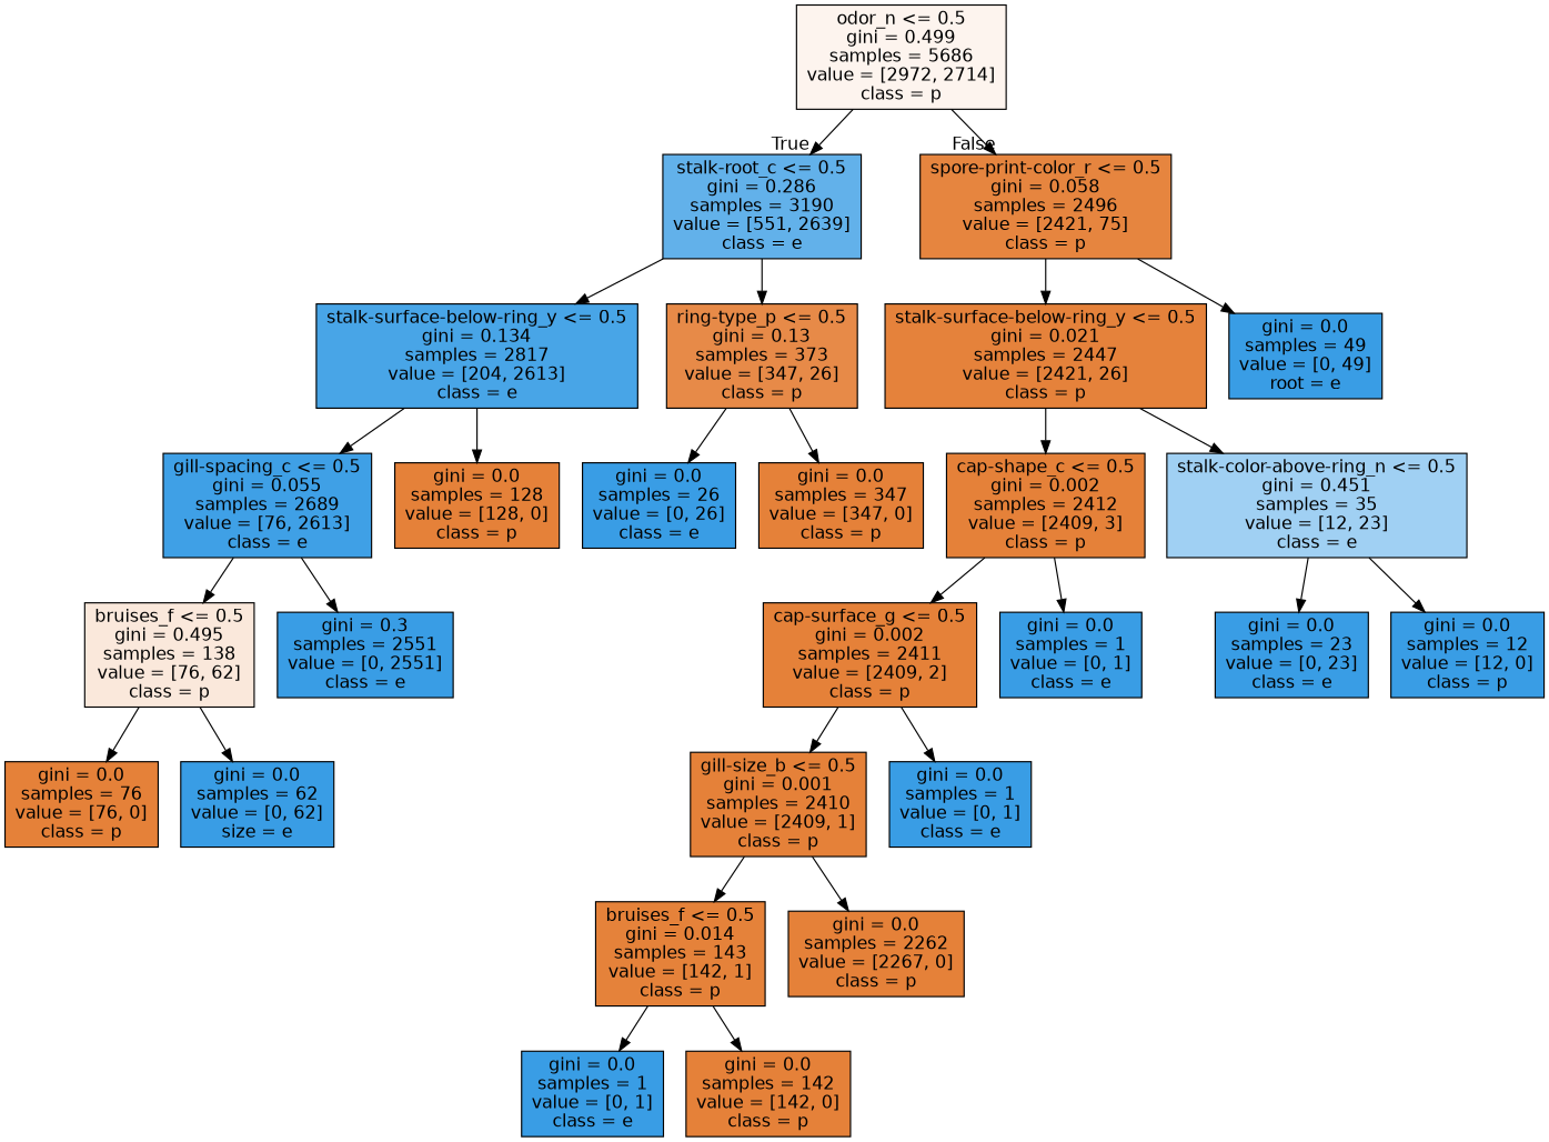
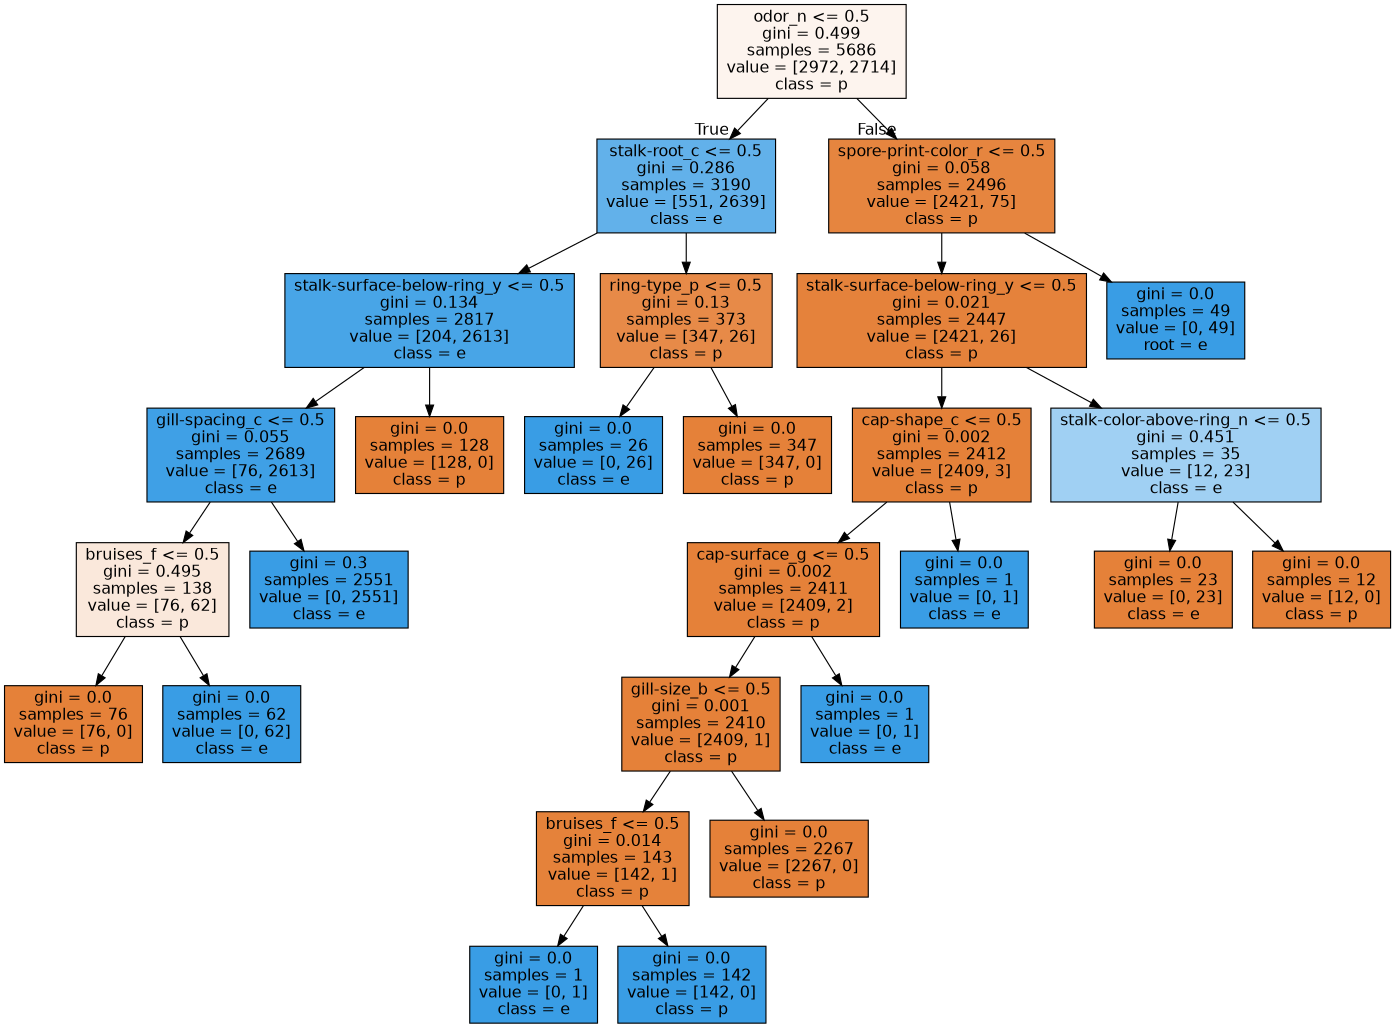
  digraph {
    node [color=black fillcolor="#e58139" fontname=helvetica shape=box style=filled]
    edge [fontname=helvetica]
    n1 [fillcolor="#fdf4ee" label="odor_n <= 0.5\ngini = 0.499\nsamples = 5686\nvalue = [2972, 2714]\nclass = p"]
    n2 [fillcolor="#62b1ea" label="stalk-root_c <= 0.5\ngini = 0.286\nsamples = 3190\nvalue = [551, 2639]\nclass = e"]
    n3 [fillcolor="#e6853f" label="spore-print-color_r <= 0.5\ngini = 0.058\nsamples = 2496\nvalue = [2421, 75]\nclass = p"]
    n4 [fillcolor="#48a5e7" label="stalk-surface-below-ring_y <= 0.5\ngini = 0.134\nsamples = 2817\nvalue = [204, 2613]\nclass = e"]
    n5 [fillcolor="#e78a48" label="ring-type_p <= 0.5\ngini = 0.13\nsamples = 373\nvalue = [347, 26]\nclass = p"]
    n6 [fillcolor="#e5823b" label="stalk-surface-below-ring_y <= 0.5\ngini = 0.021\nsamples = 2447\nvalue = [2421, 26]\nclass = p"]
    n7 [fillcolor="#399de5" label="gini = 0.0\nsamples = 49\nvalue = [0, 49]\nroot = e"]
    n8 [fillcolor="#3fa0e6" label="gill-spacing_c <= 0.5\ngini = 0.055\nsamples = 2689\nvalue = [76, 2613]\nclass = e"]
    n9 [label="gini = 0.0\nsamples = 128\nvalue = [128, 0]\nclass = p"]
    n10 [fillcolor="#399de5" label="gini = 0.0\nsamples = 26\nvalue = [0, 26]\nclass = e"]
    n11 [label="gini = 0.0\nsamples = 347\nvalue = [347, 0]\nclass = p"]
    n12 [fillcolor="#fae8db" label="bruises_f <= 0.5\ngini = 0.495\nsamples = 138\nvalue = [76, 62]\nclass = p"]
    n13 [fillcolor="#399de5" label="gini = 0.3\nsamples = 2551\nvalue = [0, 2551]\nclass = e"]
    n14 [label="gini = 0.0\nsamples = 76\nvalue = [76, 0]\nclass = p"]
-   n15 [fillcolor="#399de5" label="gini = 0.0\nsamples = 62\nvalue = [0, 62]\nsize = e"]
+   n15 [fillcolor="#399de5" label="gini = 0.0\nsamples = 62\nvalue = [0, 62]\nclass = e"]
    n16 [label="cap-shape_c <= 0.5\ngini = 0.002\nsamples = 2412\nvalue = [2409, 3]\nclass = p"]
    n17 [fillcolor="#a0d0f3" label="stalk-color-above-ring_n <= 0.5\ngini = 0.451\nsamples = 35\nvalue = [12, 23]\nclass = e"]
    n18 [label="cap-surface_g <= 0.5\ngini = 0.002\nsamples = 2411\nvalue = [2409, 2]\nclass = p"]
    n19 [fillcolor="#399de5" label="gini = 0.0\nsamples = 1\nvalue = [0, 1]\nclass = e"]
-   n20 [fillcolor="#399de5" label="gini = 0.0\nsamples = 23\nvalue = [0, 23]\nclass = e"]
-   n21 [fillcolor="#399de5" label="gini = 0.0\nsamples = 12\nvalue = [12, 0]\nclass = p"]
+   n20 [label="gini = 0.0\nsamples = 23\nvalue = [0, 23]\nclass = e"]
+   n21 [label="gini = 0.0\nsamples = 12\nvalue = [12, 0]\nclass = p"]
    n22 [label="gill-size_b <= 0.5\ngini = 0.001\nsamples = 2410\nvalue = [2409, 1]\nclass = p"]
    n23 [fillcolor="#399de5" label="gini = 0.0\nsamples = 1\nvalue = [0, 1]\nclass = e"]
    n24 [fillcolor="#e5823a" label="bruises_f <= 0.5\ngini = 0.014\nsamples = 143\nvalue = [142, 1]\nclass = p"]
-   n25 [label="gini = 0.0\nsamples = 2262\nvalue = [2267, 0]\nclass = p"]
+   n25 [label="gini = 0.0\nsamples = 2267\nvalue = [2267, 0]\nclass = p"]
    n26 [fillcolor="#399de5" label="gini = 0.0\nsamples = 1\nvalue = [0, 1]\nclass = e"]
-   n27 [label="gini = 0.0\nsamples = 142\nvalue = [142, 0]\nclass = p"]
+   n27 [fillcolor="#399de5" label="gini = 0.0\nsamples = 142\nvalue = [142, 0]\nclass = p"]
    n1 -> n2 [headlabel=True labelangle=45 labeldistance=2.5]
    n1 -> n3 [headlabel=False labelangle=-45 labeldistance=2.5]
    n2 -> n4
    n2 -> n5
    n3 -> n6
    n3 -> n7
    n4 -> n8
    n4 -> n9
    n5 -> n10
    n5 -> n11
    n6 -> n16
    n6 -> n17
    n8 -> n12
    n8 -> n13
    n12 -> n14
    n12 -> n15
    n16 -> n18
    n16 -> n19
    n17 -> n20
    n17 -> n21
    n18 -> n22
    n18 -> n23
    n22 -> n24
    n22 -> n25
    n24 -> n26
    n24 -> n27
  }
